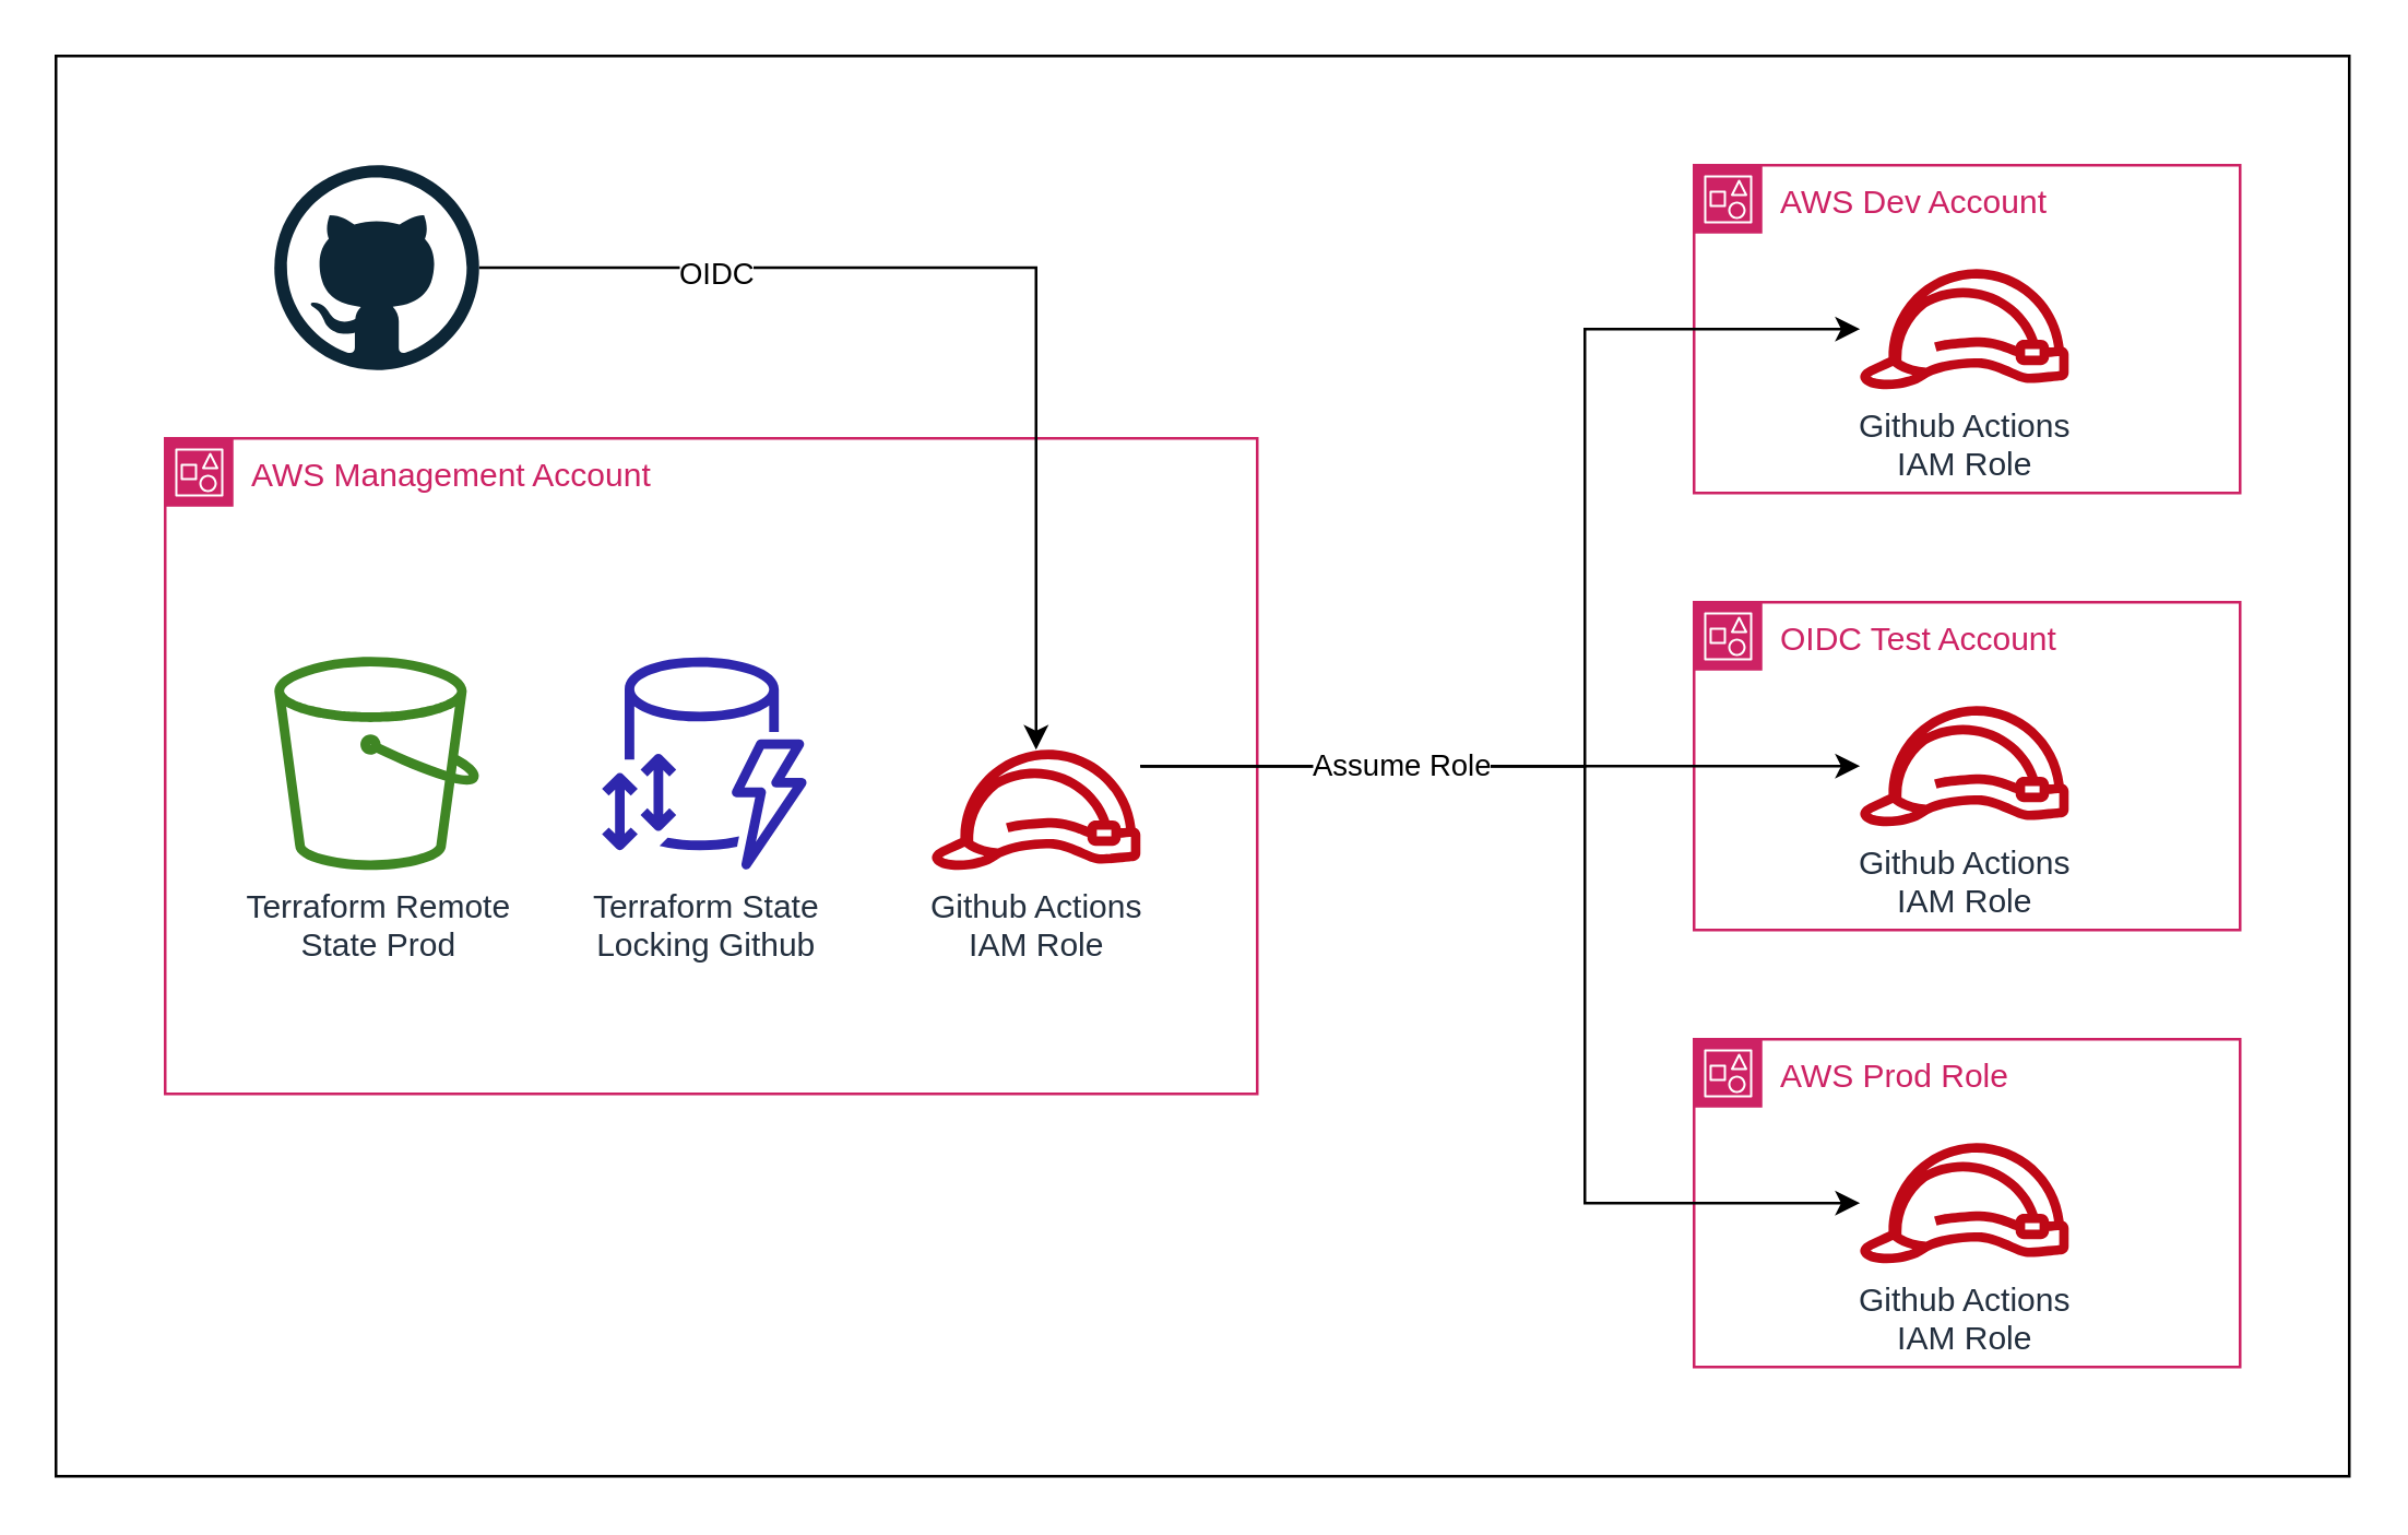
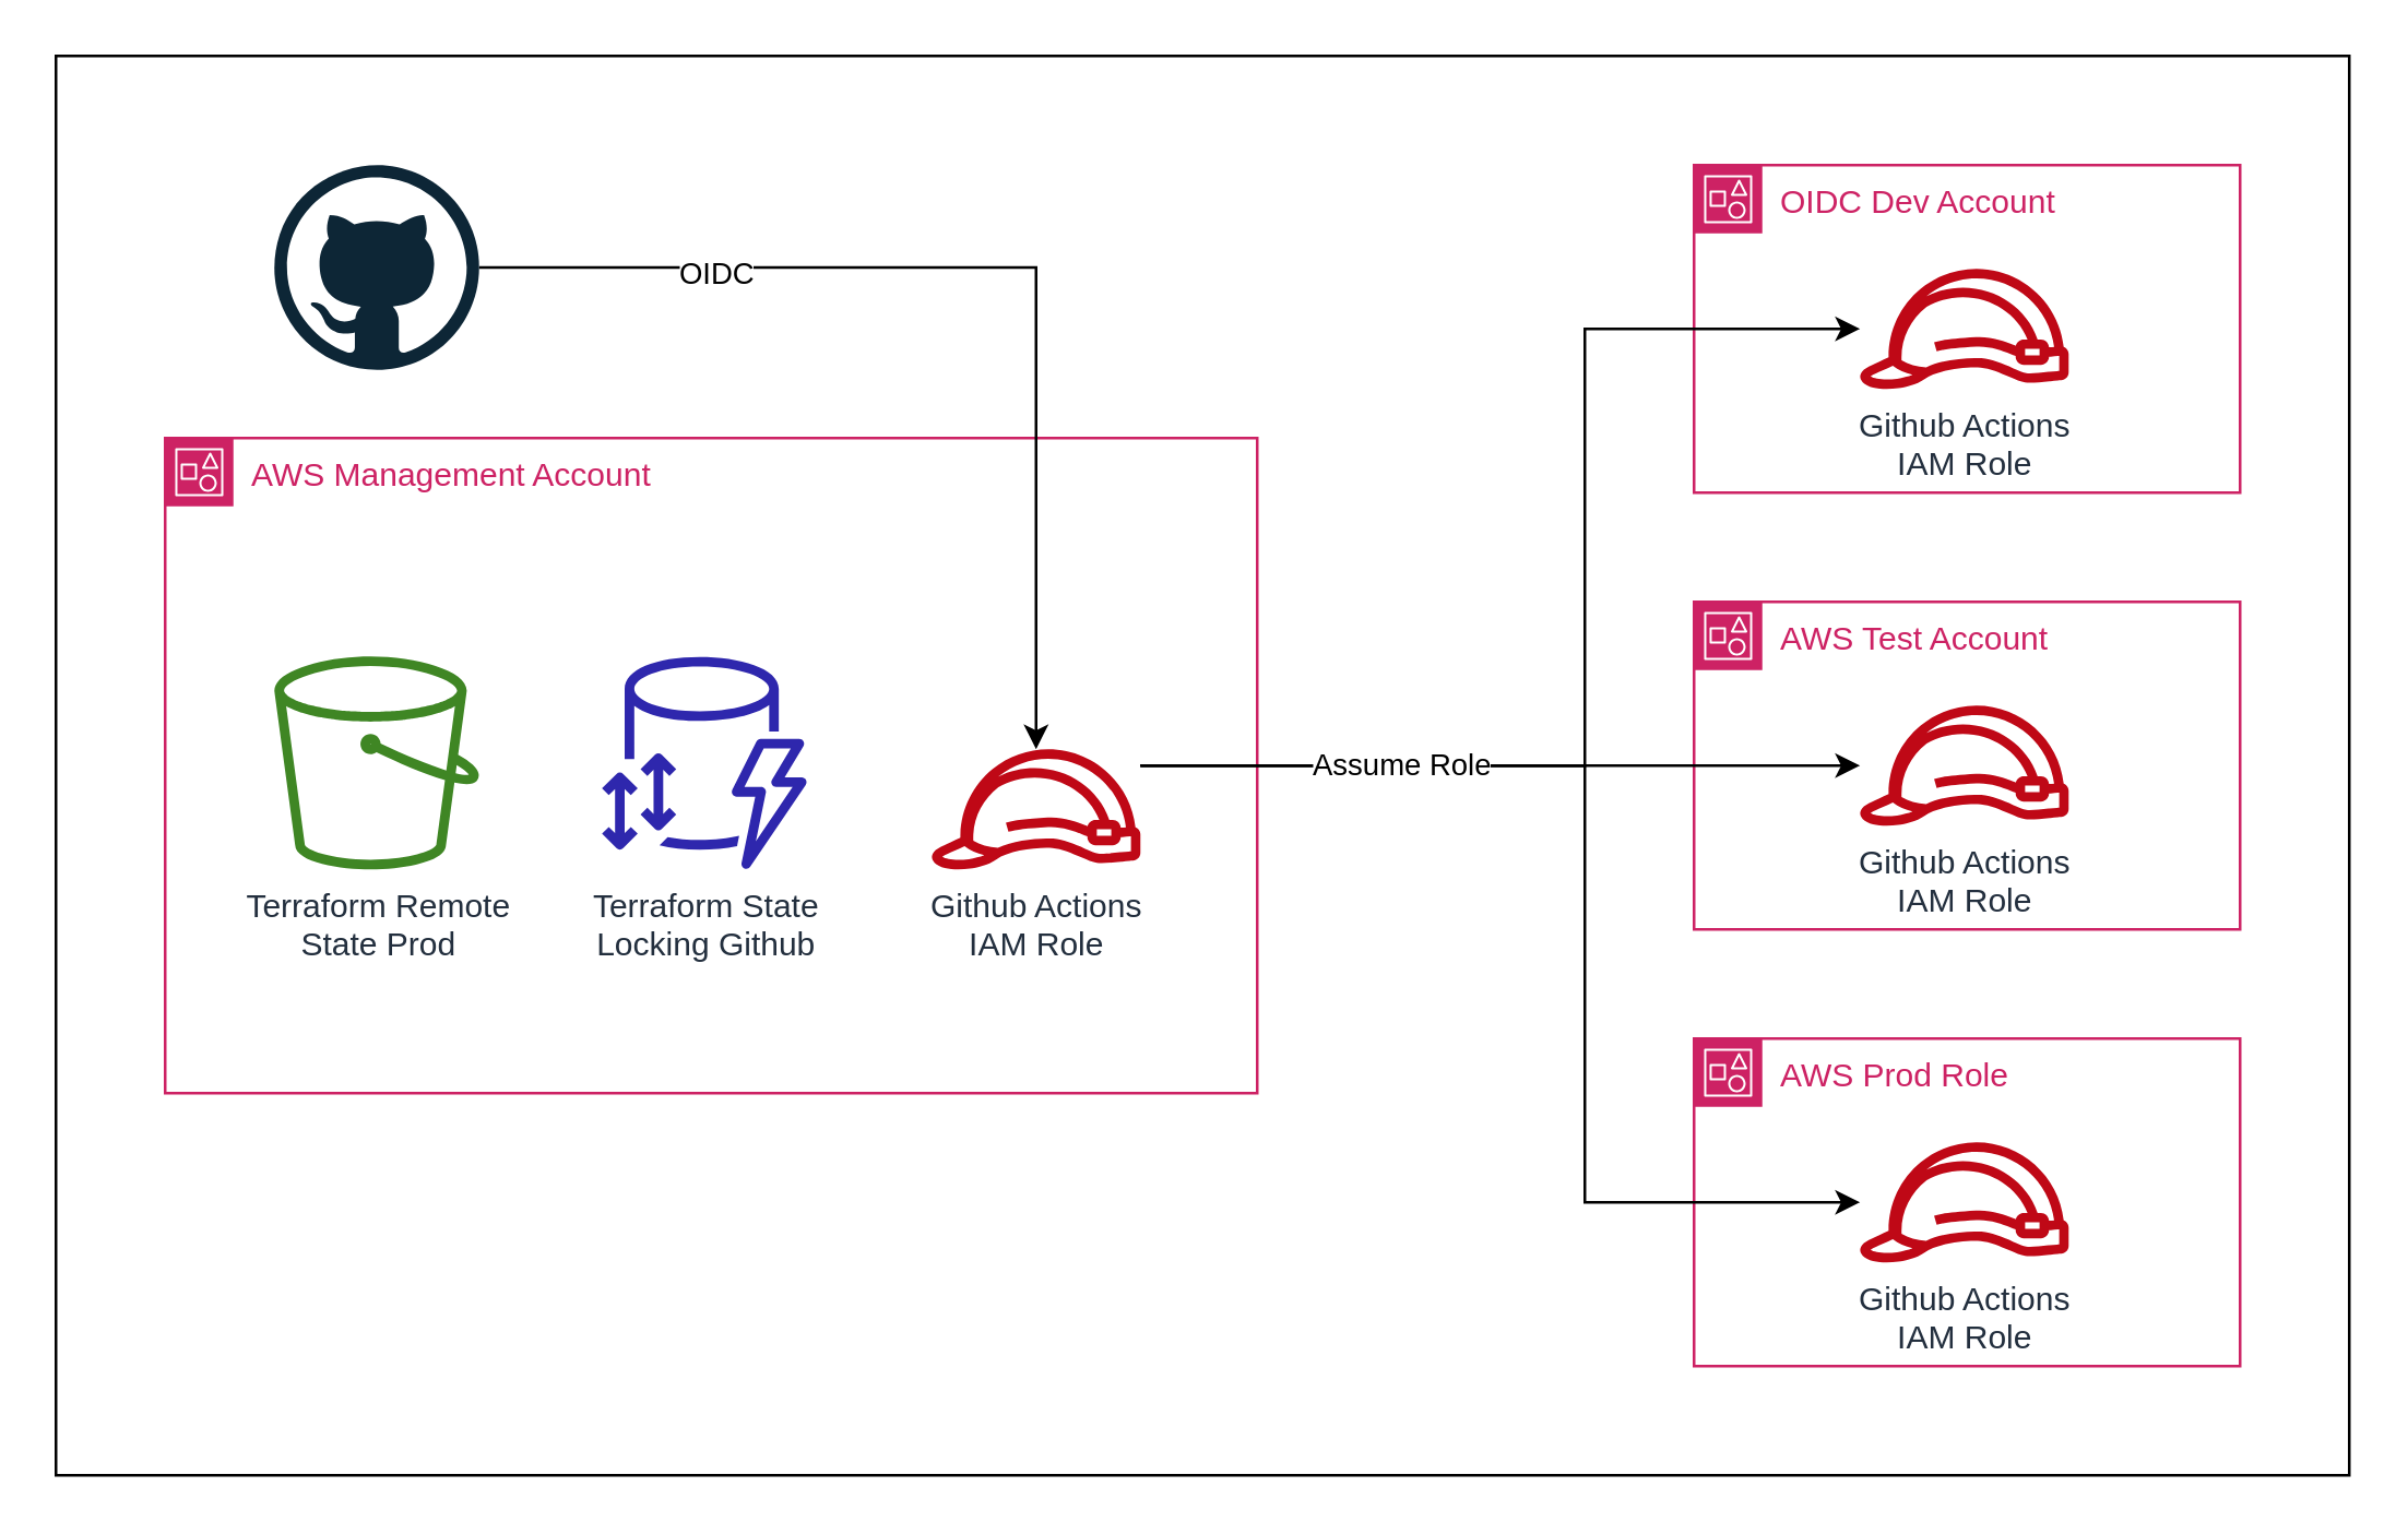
  <mxCell id="0" />
  <mxCell id="1" parent="0" />
  <mxCell id="2" value="" style="rounded=0;whiteSpace=wrap;html=1;fillColor=none;" parent="1" vertex="1"><mxGeometry width="840" height="520" as="geometry" x="20" y="20" /></mxCell>
  <mxCell id="3" value="AWS Management Account&lt;br&gt;" style="points=[[0,0],[0.25,0],[0.5,0],[0.75,0],[1,0],[1,0.25],[1,0.5],[1,0.75],[1,1],[0.75,1],[0.5,1],[0.25,1],[0,1],[0,0.75],[0,0.5],[0,0.25]];outlineConnect=0;gradientColor=none;html=1;whiteSpace=wrap;fontSize=12;fontStyle=0;container=1;pointerEvents=0;collapsible=0;recursiveResize=0;shape=mxgraph.aws4.group;grIcon=mxgraph.aws4.group_account;strokeColor=#CD2264;fillColor=none;verticalAlign=top;align=left;spacingLeft=30;fontColor=#CD2264;dashed=0;" parent="1" vertex="1"><mxGeometry x="60" y="160" width="400" height="240" as="geometry" /></mxCell>
  <mxCell id="4" value="Terraform Remote &lt;br&gt;State Prod" style="sketch=0;outlineConnect=0;fontColor=#232F3E;gradientColor=none;fillColor=#3F8624;strokeColor=none;dashed=0;verticalLabelPosition=bottom;verticalAlign=top;align=center;html=1;fontSize=12;fontStyle=0;aspect=fixed;pointerEvents=1;shape=mxgraph.aws4.bucket;" parent="3" vertex="1"><mxGeometry x="40" y="80" width="75" height="78" as="geometry" /></mxCell>
  <mxCell id="5" value="Terraform State &lt;br&gt;Locking Github" style="sketch=0;outlineConnect=0;fontColor=#232F3E;gradientColor=none;fillColor=#2E27AD;strokeColor=none;dashed=0;verticalLabelPosition=bottom;verticalAlign=top;align=center;html=1;fontSize=12;fontStyle=0;aspect=fixed;pointerEvents=1;shape=mxgraph.aws4.dynamodb_standard_access_table_class;" parent="3" vertex="1"><mxGeometry x="160" y="80" width="75" height="78" as="geometry" /></mxCell>
  <mxCell id="6" value="Github Actions &lt;br&gt;IAM Role" style="sketch=0;outlineConnect=0;fontColor=#232F3E;gradientColor=none;fillColor=#BF0816;strokeColor=none;dashed=0;verticalLabelPosition=bottom;verticalAlign=top;align=center;html=1;fontSize=12;fontStyle=0;aspect=fixed;pointerEvents=1;shape=mxgraph.aws4.role;" parent="3" vertex="1"><mxGeometry x="280" y="114" width="78" height="44" as="geometry" /></mxCell>
- <mxCell id="7" value="AWS Dev Account" style="points=[[0,0],[0.25,0],[0.5,0],[0.75,0],[1,0],[1,0.25],[1,0.5],[1,0.75],[1,1],[0.75,1],[0.5,1],[0.25,1],[0,1],[0,0.75],[0,0.5],[0,0.25]];outlineConnect=0;gradientColor=none;html=1;whiteSpace=wrap;fontSize=12;fontStyle=0;container=1;pointerEvents=0;collapsible=0;recursiveResize=0;shape=mxgraph.aws4.group;grIcon=mxgraph.aws4.group_account;strokeColor=#CD2264;fillColor=none;verticalAlign=top;align=left;spacingLeft=30;fontColor=#CD2264;dashed=0;" vertex="1" parent="1"><mxGeometry x="620" y="60" width="200" height="120" as="geometry" /></mxCell>
+ <mxCell id="7" value="OIDC Dev Account" style="points=[[0,0],[0.25,0],[0.5,0],[0.75,0],[1,0],[1,0.25],[1,0.5],[1,0.75],[1,1],[0.75,1],[0.5,1],[0.25,1],[0,1],[0,0.75],[0,0.5],[0,0.25]];outlineConnect=0;gradientColor=none;html=1;whiteSpace=wrap;fontSize=12;fontStyle=0;container=1;pointerEvents=0;collapsible=0;recursiveResize=0;shape=mxgraph.aws4.group;grIcon=mxgraph.aws4.group_account;strokeColor=#CD2264;fillColor=none;verticalAlign=top;align=left;spacingLeft=30;fontColor=#CD2264;dashed=0;" vertex="1" parent="1"><mxGeometry x="620" y="60" width="200" height="120" as="geometry" /></mxCell>
  <mxCell id="8" value="Github Actions &lt;br&gt;IAM Role" style="sketch=0;outlineConnect=0;fontColor=#232F3E;gradientColor=none;fillColor=#BF0816;strokeColor=none;dashed=0;verticalLabelPosition=bottom;verticalAlign=top;align=center;html=1;fontSize=12;fontStyle=0;aspect=fixed;pointerEvents=1;shape=mxgraph.aws4.role;" vertex="1" parent="7"><mxGeometry x="60" y="38" width="78" height="44" as="geometry" /></mxCell>
- <mxCell id="9" value="OIDC Test Account" style="points=[[0,0],[0.25,0],[0.5,0],[0.75,0],[1,0],[1,0.25],[1,0.5],[1,0.75],[1,1],[0.75,1],[0.5,1],[0.25,1],[0,1],[0,0.75],[0,0.5],[0,0.25]];outlineConnect=0;gradientColor=none;html=1;whiteSpace=wrap;fontSize=12;fontStyle=0;container=1;pointerEvents=0;collapsible=0;recursiveResize=0;shape=mxgraph.aws4.group;grIcon=mxgraph.aws4.group_account;strokeColor=#CD2264;fillColor=none;verticalAlign=top;align=left;spacingLeft=30;fontColor=#CD2264;dashed=0;" vertex="1" parent="1"><mxGeometry x="620" y="220" width="200" height="120" as="geometry" /></mxCell>
+ <mxCell id="9" value="AWS Test Account" style="points=[[0,0],[0.25,0],[0.5,0],[0.75,0],[1,0],[1,0.25],[1,0.5],[1,0.75],[1,1],[0.75,1],[0.5,1],[0.25,1],[0,1],[0,0.75],[0,0.5],[0,0.25]];outlineConnect=0;gradientColor=none;html=1;whiteSpace=wrap;fontSize=12;fontStyle=0;container=1;pointerEvents=0;collapsible=0;recursiveResize=0;shape=mxgraph.aws4.group;grIcon=mxgraph.aws4.group_account;strokeColor=#CD2264;fillColor=none;verticalAlign=top;align=left;spacingLeft=30;fontColor=#CD2264;dashed=0;" vertex="1" parent="1"><mxGeometry x="620" y="220" width="200" height="120" as="geometry" /></mxCell>
  <mxCell id="10" value="Github Actions &lt;br&gt;IAM Role" style="sketch=0;outlineConnect=0;fontColor=#232F3E;gradientColor=none;fillColor=#BF0816;strokeColor=none;dashed=0;verticalLabelPosition=bottom;verticalAlign=top;align=center;html=1;fontSize=12;fontStyle=0;aspect=fixed;pointerEvents=1;shape=mxgraph.aws4.role;" vertex="1" parent="9"><mxGeometry x="60" y="38" width="78" height="44" as="geometry" /></mxCell>
  <mxCell id="11" value="AWS Prod Role" style="points=[[0,0],[0.25,0],[0.5,0],[0.75,0],[1,0],[1,0.25],[1,0.5],[1,0.75],[1,1],[0.75,1],[0.5,1],[0.25,1],[0,1],[0,0.75],[0,0.5],[0,0.25]];outlineConnect=0;gradientColor=none;html=1;whiteSpace=wrap;fontSize=12;fontStyle=0;container=1;pointerEvents=0;collapsible=0;recursiveResize=0;shape=mxgraph.aws4.group;grIcon=mxgraph.aws4.group_account;strokeColor=#CD2264;fillColor=none;verticalAlign=top;align=left;spacingLeft=30;fontColor=#CD2264;dashed=0;" vertex="1" parent="1"><mxGeometry x="620" y="380" width="200" height="120" as="geometry" /></mxCell>
  <mxCell id="12" value="Github Actions &lt;br&gt;IAM Role" style="sketch=0;outlineConnect=0;fontColor=#232F3E;gradientColor=none;fillColor=#BF0816;strokeColor=none;dashed=0;verticalLabelPosition=bottom;verticalAlign=top;align=center;html=1;fontSize=12;fontStyle=0;aspect=fixed;pointerEvents=1;shape=mxgraph.aws4.role;" vertex="1" parent="11"><mxGeometry x="60" y="38" width="78" height="44" as="geometry" /></mxCell>
  <mxCell id="13" style="edgeStyle=orthogonalEdgeStyle;rounded=0;orthogonalLoop=1;jettySize=auto;html=1;" edge="1" parent="1" source="6" target="8"><mxGeometry relative="1" as="geometry"><Array as="points"><mxPoint x="580" y="280" /><mxPoint x="580" y="120" /></Array></mxGeometry></mxCell>
  <mxCell id="14" style="edgeStyle=orthogonalEdgeStyle;rounded=0;orthogonalLoop=1;jettySize=auto;html=1;" edge="1" parent="1" source="6" target="10"><mxGeometry relative="1" as="geometry"><Array as="points"><mxPoint x="550" y="280" /><mxPoint x="550" y="280" /></Array></mxGeometry></mxCell>
  <mxCell id="15" style="edgeStyle=orthogonalEdgeStyle;rounded=0;orthogonalLoop=1;jettySize=auto;html=1;" edge="1" parent="1" source="6" target="12"><mxGeometry relative="1" as="geometry"><Array as="points"><mxPoint x="580" y="280" /><mxPoint x="580" y="440" /></Array></mxGeometry></mxCell>
  <mxCell id="16" value="Assume Role" style="edgeLabel;html=1;align=center;verticalAlign=middle;resizable=0;points=[];" vertex="1" connectable="0" parent="15"><mxGeometry x="-0.552" y="1" relative="1" as="geometry"><mxPoint as="offset" /></mxGeometry></mxCell>
  <mxCell id="17" style="edgeStyle=orthogonalEdgeStyle;rounded=0;orthogonalLoop=1;jettySize=auto;html=1;" edge="1" parent="1" source="19" target="6"><mxGeometry relative="1" as="geometry" /></mxCell>
  <mxCell id="18" value="OIDC" style="edgeLabel;html=1;align=center;verticalAlign=middle;resizable=0;points=[];" vertex="1" connectable="0" parent="17"><mxGeometry x="-0.548" y="-1" relative="1" as="geometry"><mxPoint y="1" as="offset" /></mxGeometry></mxCell>
  <mxCell id="19" value="" style="dashed=0;outlineConnect=0;html=1;align=center;labelPosition=center;verticalLabelPosition=bottom;verticalAlign=top;shape=mxgraph.weblogos.github" vertex="1" parent="1"><mxGeometry x="100" y="60" width="75" height="75" as="geometry" /></mxCell>
